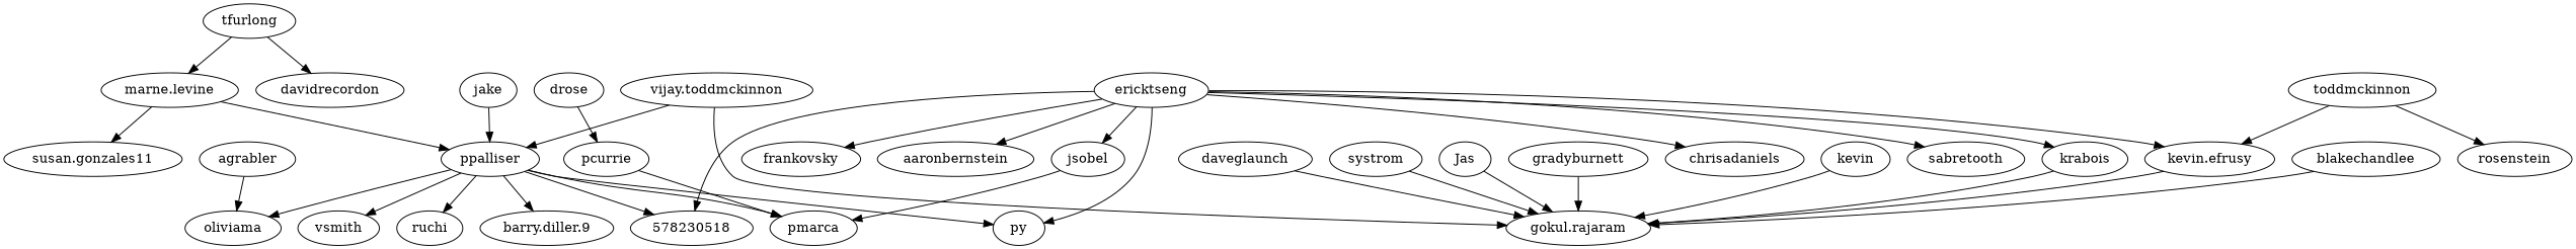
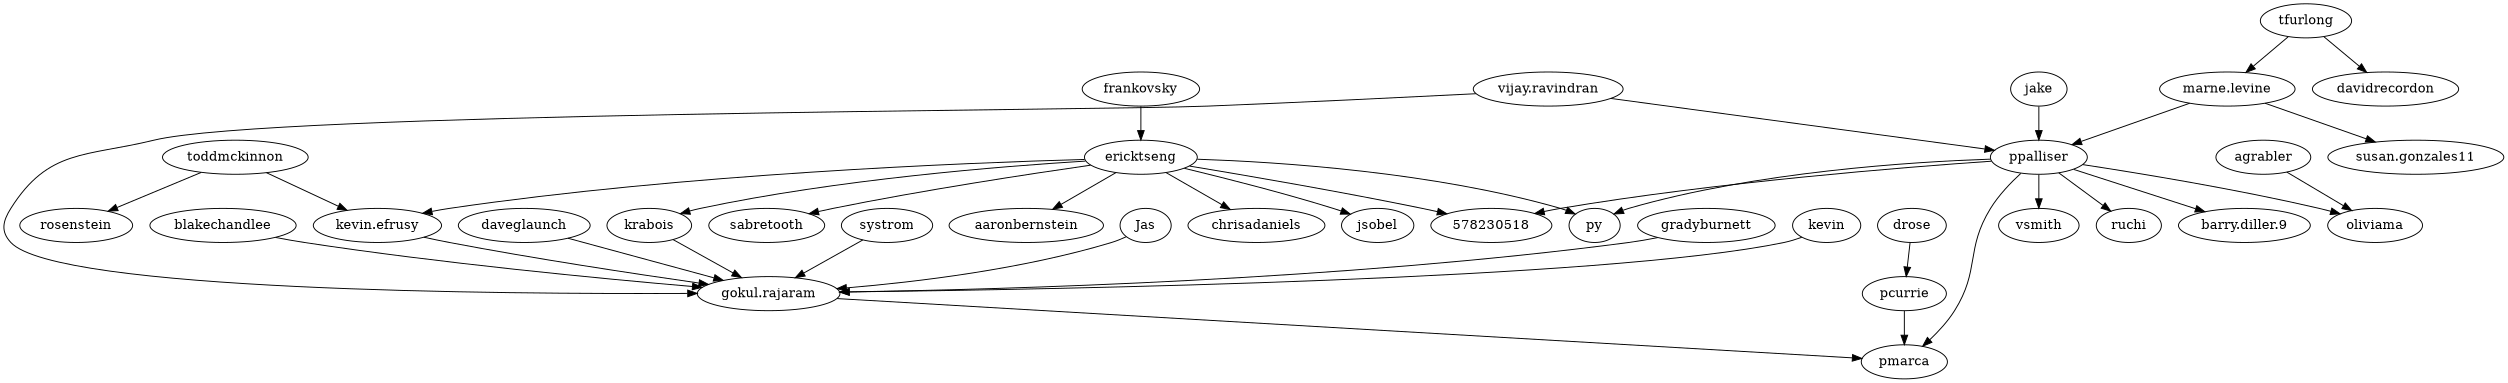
  strict digraph {
    tfurlong
    "marne.levine"
    davidrecordon
    ppalliser
    "susan.gonzales11"
    578230518
    py
    oliviama
    vsmith
    ruchi
    pmarca
    "barry.diller.9"
-   "vijay.ravindran" [label="vijay.toddmckinnon"]
+   "vijay.ravindran"
    "gokul.rajaram"
    gradyburnett
    ericktseng
    "kevin.efrusy"
    jsobel
    sabretooth
    frankovsky
    aaronbernstein
    krabois
    chrisadaniels
    agrabler
    kevin
    drose
    pcurrie
    blakechandlee
    daveglaunch
    jake
    systrom
    Jas
    toddmckinnon
    rosenstein
    tfurlong -> "marne.levine"
    tfurlong -> davidrecordon
    "marne.levine" -> ppalliser
    "marne.levine" -> "susan.gonzales11"
    ppalliser -> 578230518
    ppalliser -> py
    ppalliser -> oliviama
    ppalliser -> vsmith
    ppalliser -> ruchi
    ppalliser -> pmarca
    ppalliser -> "barry.diller.9"
    "vijay.ravindran" -> ppalliser
    "vijay.ravindran" -> "gokul.rajaram"
-   jsobel -> pmarca
+   "gokul.rajaram" -> pmarca
    gradyburnett -> "gokul.rajaram"
    ericktseng -> 578230518
    ericktseng -> py
    ericktseng -> "kevin.efrusy"
    ericktseng -> jsobel
    ericktseng -> sabretooth
-   ericktseng -> frankovsky
+   frankovsky -> ericktseng
    ericktseng -> aaronbernstein
    ericktseng -> krabois
    ericktseng -> chrisadaniels
    "kevin.efrusy" -> "gokul.rajaram"
    krabois -> "gokul.rajaram"
    agrabler -> oliviama
    kevin -> "gokul.rajaram"
    drose -> pcurrie
    pcurrie -> pmarca
    blakechandlee -> "gokul.rajaram"
    daveglaunch -> "gokul.rajaram"
    jake -> ppalliser
    systrom -> "gokul.rajaram"
    Jas -> "gokul.rajaram"
    toddmckinnon -> "kevin.efrusy"
    toddmckinnon -> rosenstein
  }
